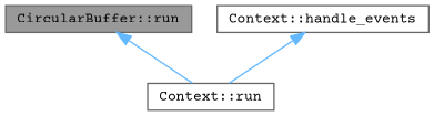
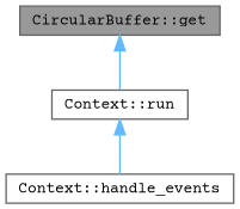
  digraph {
    fontname="Courier Prime"
    rankdir=TB
    node [color=grey40 fillcolor=white fontname="Courier Prime" fontsize=10 shape=box style=filled]
    edge [color=steelblue1 dir=back fontname="Courier Prime" fontsize=10 labelfontname=Helvetica labelfontsize=10 style=solid]
-   n1 [color=gray40 fillcolor=grey60 fontcolor=black height=0.2 label="CircularBuffer::run" width=0.4]
+   n1 [color=gray40 fillcolor=grey60 fontcolor=black height=0.2 label="CircularBuffer::get" width=0.4]
    n2 [height=0.2 label="Context::run" width=0.4]
    n3 [height=0.2 label="Context::handle_events" width=0.4]
    n1 -> n2
-   n3 -> n2
+   n2 -> n3
  }
